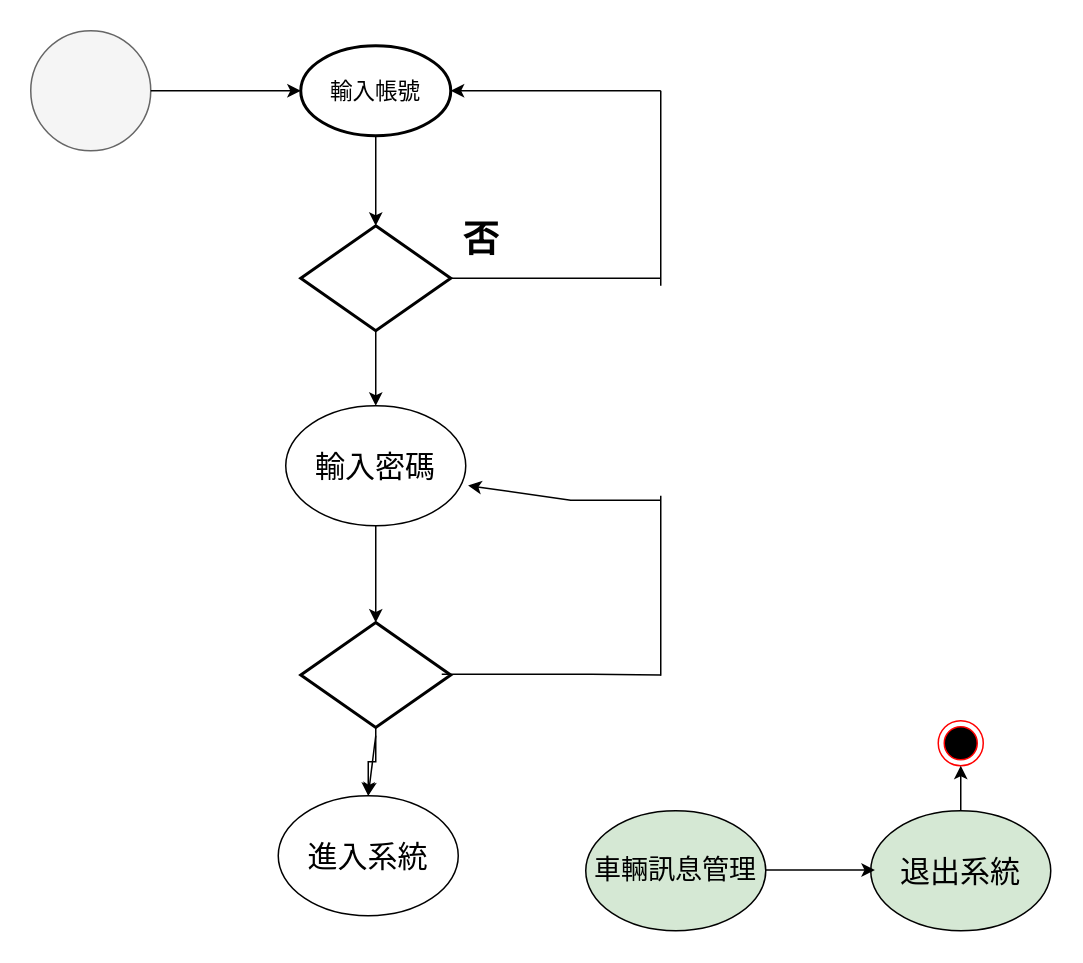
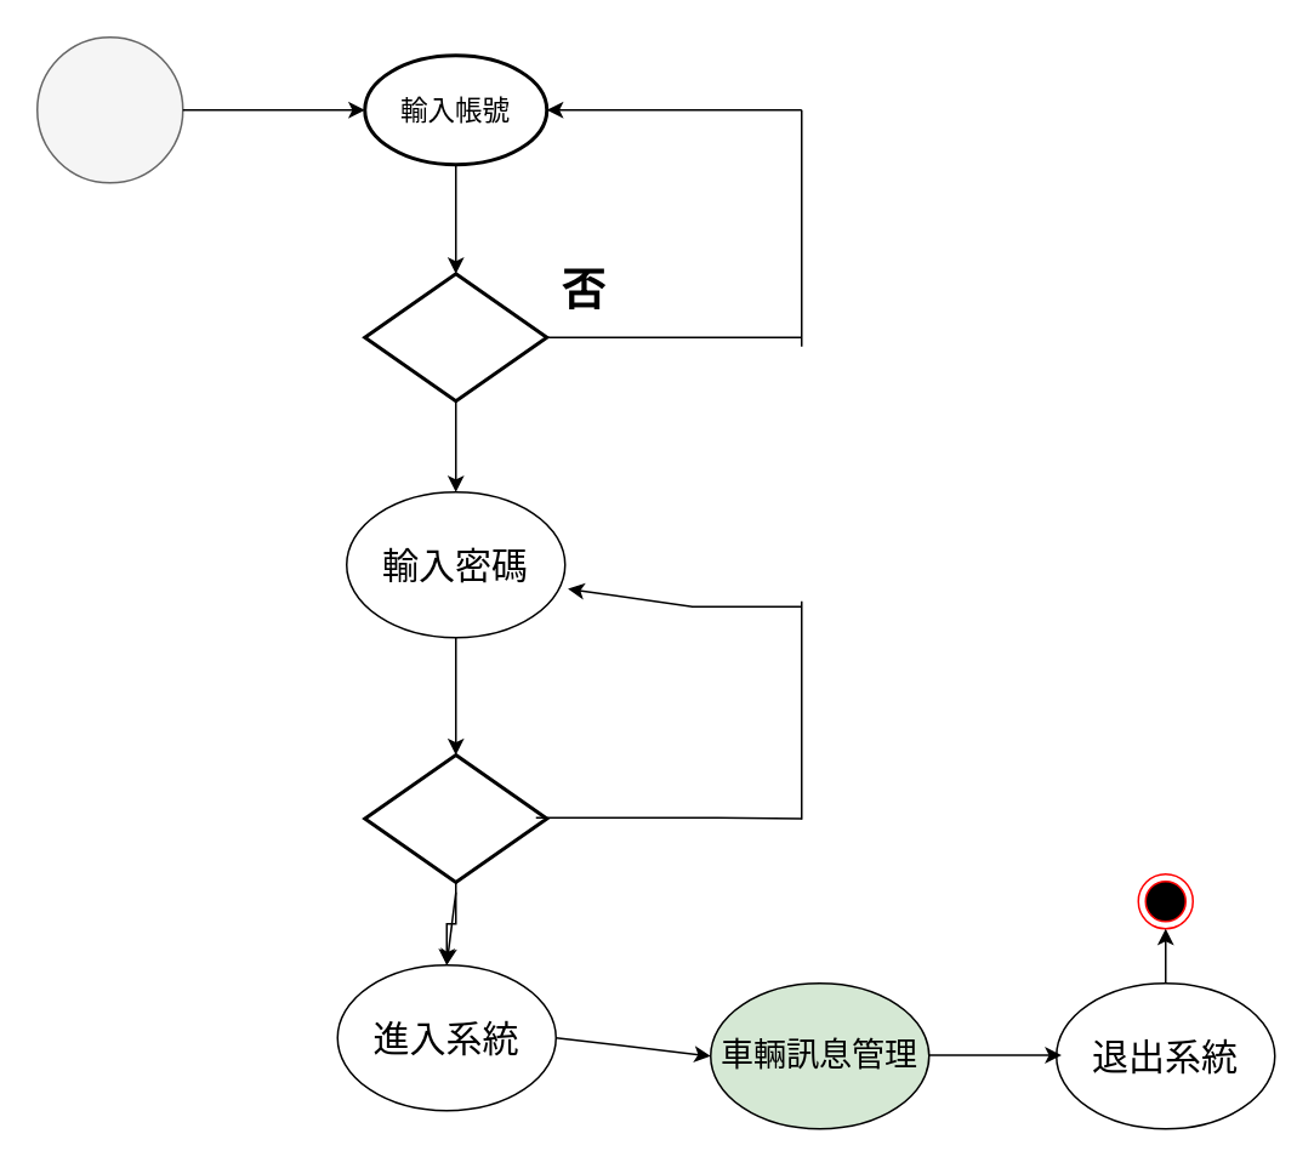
  <mxCell id="0" />
  <mxCell id="1" parent="0" />
  <mxCell id="2" value="" style="ellipse;whiteSpace=wrap;html=1;aspect=fixed;fillColor=#f5f5f5;fontColor=#333333;strokeColor=#666666;" parent="1" vertex="1"><mxGeometry x="20" y="20" width="80" height="80" as="geometry" /></mxCell>
  <mxCell id="3" value="" style="endArrow=classic;html=1;rounded=0;exitX=1;exitY=0.5;exitDx=0;exitDy=0;" parent="1" source="2" edge="1"><mxGeometry width="50" height="50" relative="1" as="geometry"><mxPoint x="270" y="220" as="sourcePoint" /><mxPoint x="200" y="60" as="targetPoint" /></mxGeometry></mxCell>
  <mxCell id="4" value="輸入帳號" style="strokeWidth=2;html=1;shape=mxgraph.flowchart.start_1;whiteSpace=wrap;fontSize=15;" parent="1" vertex="1"><mxGeometry x="200" y="30" width="100" height="60" as="geometry" /></mxCell>
  <mxCell id="5" value="" style="strokeWidth=2;html=1;shape=mxgraph.flowchart.decision;whiteSpace=wrap;" parent="1" vertex="1"><mxGeometry x="200" y="150" width="100" height="70" as="geometry" /></mxCell>
  <mxCell id="6" value="" style="endArrow=classic;html=1;rounded=0;exitX=0.5;exitY=1;exitDx=0;exitDy=0;exitPerimeter=0;entryX=0.5;entryY=0;entryDx=0;entryDy=0;entryPerimeter=0;" parent="1" source="4" target="5" edge="1"><mxGeometry width="50" height="50" relative="1" as="geometry"><mxPoint x="270" y="280" as="sourcePoint" /><mxPoint x="320" y="230" as="targetPoint" /></mxGeometry></mxCell>
  <mxCell id="7" value="" style="endArrow=none;html=1;rounded=0;exitX=1;exitY=0.5;exitDx=0;exitDy=0;exitPerimeter=0;" parent="1" source="5" edge="1"><mxGeometry width="50" height="50" relative="1" as="geometry"><mxPoint x="270" y="280" as="sourcePoint" /><mxPoint x="440" y="185" as="targetPoint" /></mxGeometry></mxCell>
  <mxCell id="8" value="" style="endArrow=classic;html=1;rounded=0;entryX=1;entryY=0.5;entryDx=0;entryDy=0;entryPerimeter=0;" parent="1" target="4" edge="1"><mxGeometry width="50" height="50" relative="1" as="geometry"><mxPoint x="440" y="60" as="sourcePoint" /><mxPoint x="320" y="230" as="targetPoint" /></mxGeometry></mxCell>
  <mxCell id="9" value="" style="endArrow=none;html=1;rounded=0;" parent="1" edge="1"><mxGeometry width="50" height="50" relative="1" as="geometry"><mxPoint x="440" y="190" as="sourcePoint" /><mxPoint x="440" y="60" as="targetPoint" /></mxGeometry></mxCell>
  <mxCell id="10" value="否" style="text;strokeColor=none;fillColor=none;html=1;fontSize=24;fontStyle=1;verticalAlign=middle;align=center;" parent="1" vertex="1"><mxGeometry x="270" y="140" width="100" height="40" as="geometry" /></mxCell>
  <mxCell id="11" value="輸入密碼" style="ellipse;whiteSpace=wrap;html=1;fontSize=20;" parent="1" vertex="1"><mxGeometry x="190" y="270" width="120" height="80" as="geometry" /></mxCell>
  <mxCell id="12" value="" style="endArrow=classic;html=1;rounded=0;exitX=0.5;exitY=1;exitDx=0;exitDy=0;exitPerimeter=0;entryX=0.5;entryY=0;entryDx=0;entryDy=0;" parent="1" source="5" target="11" edge="1"><mxGeometry width="50" height="50" relative="1" as="geometry"><mxPoint x="270" y="280" as="sourcePoint" /><mxPoint x="320" y="230" as="targetPoint" /></mxGeometry></mxCell>
  <mxCell id="13" value="" style="edgeStyle=orthogonalEdgeStyle;rounded=0;orthogonalLoop=1;jettySize=auto;html=1;" parent="1" source="14" target="19" edge="1"><mxGeometry relative="1" as="geometry" /></mxCell>
  <mxCell id="14" value="" style="strokeWidth=2;html=1;shape=mxgraph.flowchart.decision;whiteSpace=wrap;" parent="1" vertex="1"><mxGeometry x="200" y="414.5" width="100" height="70" as="geometry" /></mxCell>
  <mxCell id="15" value="" style="endArrow=classic;html=1;rounded=0;exitX=0.5;exitY=1;exitDx=0;exitDy=0;entryX=0.5;entryY=0;entryDx=0;entryDy=0;entryPerimeter=0;" parent="1" source="11" target="14" edge="1"><mxGeometry width="50" height="50" relative="1" as="geometry"><mxPoint x="270" y="340" as="sourcePoint" /><mxPoint x="320" y="290" as="targetPoint" /></mxGeometry></mxCell>
  <mxCell id="16" value="" style="endArrow=none;html=1;rounded=0;exitX=1;exitY=0.5;exitDx=0;exitDy=0;exitPerimeter=0;" parent="1" edge="1"><mxGeometry width="50" height="50" relative="1" as="geometry"><mxPoint x="294" y="449" as="sourcePoint" /><mxPoint x="440" y="449.5" as="targetPoint" /><Array as="points"><mxPoint x="364" y="449" /><mxPoint x="394" y="449" /></Array></mxGeometry></mxCell>
  <mxCell id="17" value="" style="endArrow=none;html=1;rounded=0;" parent="1" edge="1"><mxGeometry width="50" height="50" relative="1" as="geometry"><mxPoint x="440" y="450" as="sourcePoint" /><mxPoint x="440" y="330" as="targetPoint" /><Array as="points"><mxPoint x="440" y="400" /></Array></mxGeometry></mxCell>
  <mxCell id="18" value="" style="endArrow=classic;html=1;rounded=0;entryX=1.013;entryY=0.665;entryDx=0;entryDy=0;entryPerimeter=0;" parent="1" target="11" edge="1"><mxGeometry width="50" height="50" relative="1" as="geometry"><mxPoint x="440" y="333" as="sourcePoint" /><mxPoint x="320" y="290" as="targetPoint" /><Array as="points"><mxPoint x="380" y="333" /></Array></mxGeometry></mxCell>
  <mxCell id="19" value="進入系統" style="ellipse;whiteSpace=wrap;html=1;fontSize=20;" parent="1" vertex="1"><mxGeometry x="185" y="530" width="120" height="80" as="geometry" /></mxCell>
  <mxCell id="20" value="" style="endArrow=classic;html=1;rounded=0;entryX=0.5;entryY=0;entryDx=0;entryDy=0;" parent="1" target="19" edge="1"><mxGeometry width="50" height="50" relative="1" as="geometry"><mxPoint x="250" y="490" as="sourcePoint" /><mxPoint x="320" y="470" as="targetPoint" /></mxGeometry></mxCell>
  <mxCell id="21" value="車輛訊息管理" style="ellipse;whiteSpace=wrap;html=1;fontSize=18;fillColor=#d5e8d4;" parent="1" vertex="1"><mxGeometry x="390" y="540" width="120" height="80" as="geometry" /></mxCell>
- <mxCell id="22" value="退出系統" style="ellipse;whiteSpace=wrap;html=1;fontSize=20;fillColor=#d5e8d4;" parent="1" vertex="1"><mxGeometry x="580" y="540" width="120" height="80" as="geometry" /></mxCell>
+ <mxCell id="22" value="退出系統" style="ellipse;whiteSpace=wrap;html=1;fontSize=20;" parent="1" vertex="1"><mxGeometry x="580" y="540" width="120" height="80" as="geometry" /></mxCell>
  <mxCell id="23" value="" style="ellipse;html=1;shape=endState;fillColor=#000000;strokeColor=#ff0000;" parent="1" vertex="1"><mxGeometry x="625" y="480" width="30" height="30" as="geometry" /></mxCell>
+ <mxCell id="24" value="" style="endArrow=classic;html=1;rounded=0;exitX=1;exitY=0.5;exitDx=0;exitDy=0;entryX=0;entryY=0.5;entryDx=0;entryDy=0;" parent="1" source="19" target="21" edge="1"><mxGeometry width="50" height="50" relative="1" as="geometry"><mxPoint x="270" y="520" as="sourcePoint" /><mxPoint x="320" y="470" as="targetPoint" /></mxGeometry></mxCell>
  <mxCell id="25" value="" style="endArrow=classic;html=1;rounded=0;exitX=1.007;exitY=0.415;exitDx=0;exitDy=0;exitPerimeter=0;entryX=0.03;entryY=0.415;entryDx=0;entryDy=0;entryPerimeter=0;" parent="1" edge="1"><mxGeometry width="50" height="50" relative="1" as="geometry"><mxPoint x="510" y="579.5" as="sourcePoint" /><mxPoint x="582.76" y="579.5" as="targetPoint" /></mxGeometry></mxCell>
  <mxCell id="26" value="" style="endArrow=classic;html=1;rounded=0;exitX=0.5;exitY=0;exitDx=0;exitDy=0;entryX=0.5;entryY=1;entryDx=0;entryDy=0;" parent="1" source="22" target="23" edge="1"><mxGeometry width="50" height="50" relative="1" as="geometry"><mxPoint x="270" y="520" as="sourcePoint" /><mxPoint x="320" y="470" as="targetPoint" /></mxGeometry></mxCell>
